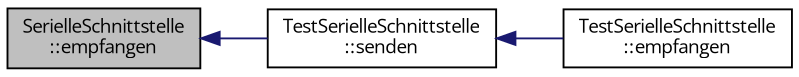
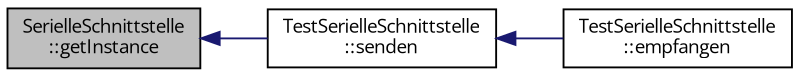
  digraph {
    fontname="Open Sans"
    rankdir=LR
    node [color=black fillcolor=white fontname="Open Sans" fontsize=10 shape=record style=filled]
    edge [color=midnightblue dir=back fontname="Open Sans" fontsize=10 labelfontname=Helvetica labelfontsize=10 style=solid]
-   n1 [fillcolor=grey75 fontcolor=black height=0.2 label="SerielleSchnittstelle\l::empfangen" width=0.4]
+   n1 [fillcolor=grey75 fontcolor=black height=0.2 label="SerielleSchnittstelle\l::getInstance" width=0.4]
    n2 [height=0.2 label="TestSerielleSchnittstelle\l::senden" width=0.4]
    n3 [height=0.2 label="TestSerielleSchnittstelle\l::empfangen" width=0.4]
    n1 -> n2
    n2 -> n3
  }
